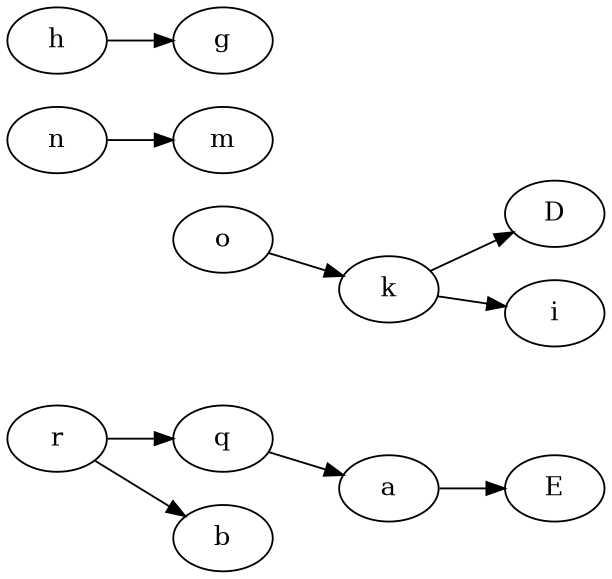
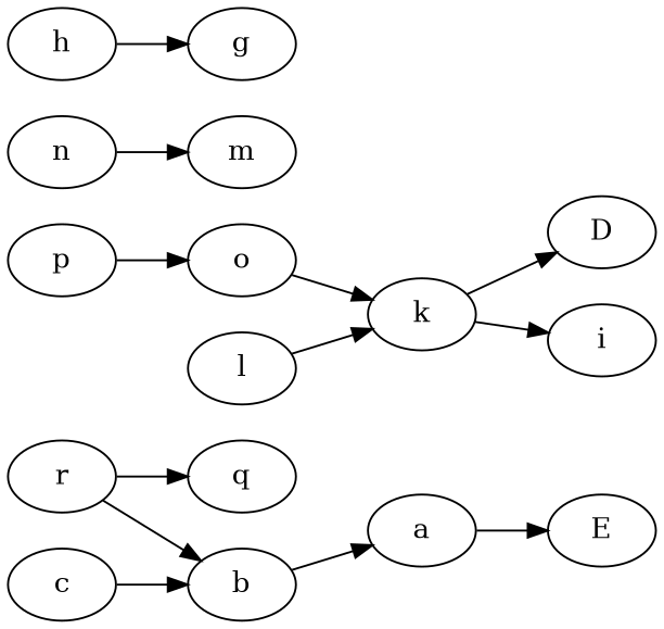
  digraph {
    rankdir=LR
    r
    q
    b
+   p
    o
    k
    n
    m
+   l
    D
    i
    h
    g
+   c
    a
    E
    r -> q
    r -> b
-   q -> a
+   b -> a
+   p -> o
    o -> k
    k -> D
    k -> i
    n -> m
+   l -> k
    h -> g
+   c -> b
    a -> E
  }
